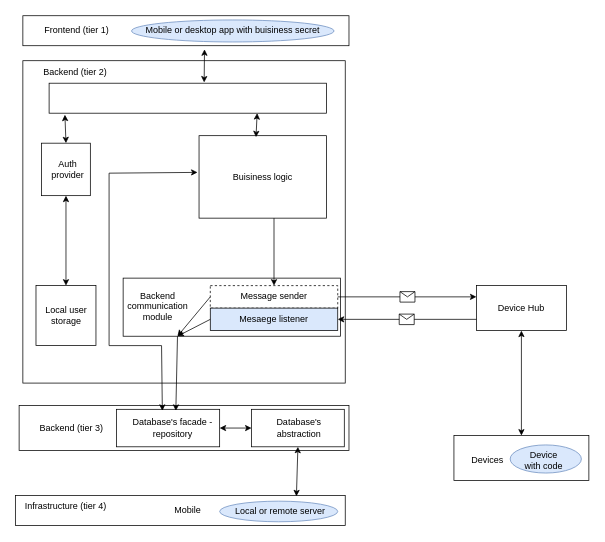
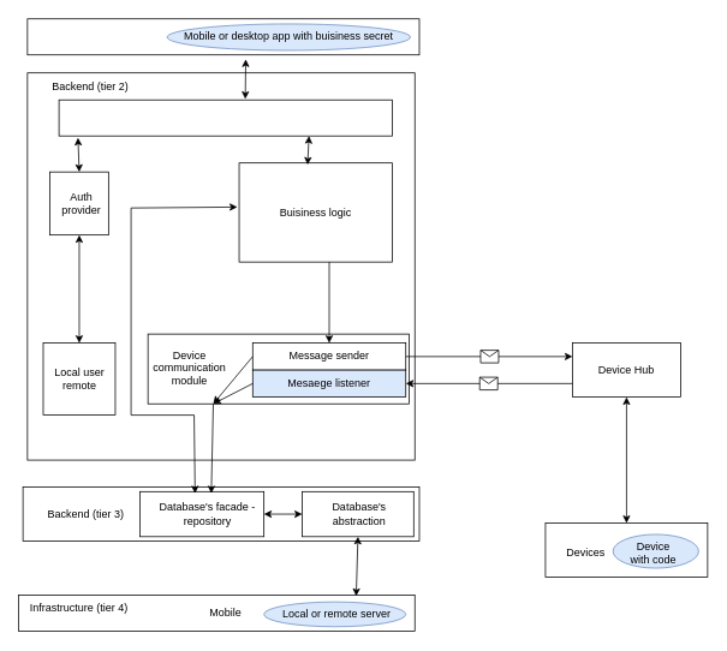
  <mxCell id="0" />
  <mxCell id="1" parent="0" />
  <mxCell id="2" value="" style="rounded=0;whiteSpace=wrap;html=1;" vertex="1" parent="1"><mxGeometry x="25" y="540" width="440" height="60" as="geometry" /></mxCell>
  <mxCell id="3" value="" style="whiteSpace=wrap;html=1;aspect=fixed;" parent="1" vertex="1"><mxGeometry x="30" y="80" width="430" height="430" as="geometry" /></mxCell>
  <mxCell id="4" value="" style="rounded=0;whiteSpace=wrap;html=1;" parent="1" vertex="1"><mxGeometry x="30" y="20" width="435" height="40" as="geometry" /></mxCell>
- <mxCell id="5" value="Frontend (tier 1)" style="text;html=1;strokeColor=none;fillColor=none;align=center;verticalAlign=middle;whiteSpace=wrap;rounded=0;" parent="1" vertex="1"><mxGeometry x="32.5" y="25" width="137.5" height="30" as="geometry" /></mxCell>
  <mxCell id="6" value="&lt;div&gt;Backend (tier 2)&lt;/div&gt;" style="text;html=1;strokeColor=none;fillColor=none;align=center;verticalAlign=middle;whiteSpace=wrap;rounded=0;" parent="1" vertex="1"><mxGeometry x="30" y="80" width="140" height="30" as="geometry" /></mxCell>
  <mxCell id="7" value="" style="rounded=0;whiteSpace=wrap;html=1;" parent="1" vertex="1"><mxGeometry x="65" y="110" width="370" height="40" as="geometry" /></mxCell>
  <mxCell id="8" value="" style="rounded=0;whiteSpace=wrap;html=1;" parent="1" vertex="1"><mxGeometry x="20" y="660" width="440" height="40" as="geometry" /></mxCell>
  <mxCell id="9" value="Mobile " style="text;html=1;strokeColor=none;fillColor=none;align=center;verticalAlign=middle;whiteSpace=wrap;rounded=0;" parent="1" vertex="1"><mxGeometry x="140" y="665" width="220" height="30" as="geometry" /></mxCell>
  <mxCell id="10" value="" style="rounded=0;whiteSpace=wrap;html=1;" parent="1" vertex="1"><mxGeometry x="335" y="545" width="123.75" height="50" as="geometry" /></mxCell>
  <mxCell id="11" value="Database's  abstraction" style="text;html=1;strokeColor=none;fillColor=none;align=center;verticalAlign=middle;whiteSpace=wrap;rounded=0;" parent="1" vertex="1"><mxGeometry x="356" y="555" width="85" height="30" as="geometry" /></mxCell>
  <mxCell id="12" value="" style="rounded=0;whiteSpace=wrap;html=1;" parent="1" vertex="1"><mxGeometry x="155" y="545" width="137.5" height="50" as="geometry" /></mxCell>
  <mxCell id="13" value="Database's facade - repository" style="text;html=1;strokeColor=none;fillColor=none;align=center;verticalAlign=middle;whiteSpace=wrap;rounded=0;" parent="1" vertex="1"><mxGeometry x="175" y="555" width="110" height="30" as="geometry" /></mxCell>
  <mxCell id="14" value="" style="endArrow=classic;startArrow=classic;html=1;rounded=0;entryX=0;entryY=0.5;entryDx=0;entryDy=0;exitX=1;exitY=0.5;exitDx=0;exitDy=0;" parent="1" source="12" target="10" edge="1"><mxGeometry width="50" height="50" relative="1" as="geometry"><mxPoint x="375" y="370" as="sourcePoint" /><mxPoint x="425" y="320" as="targetPoint" /></mxGeometry></mxCell>
  <mxCell id="15" value="" style="endArrow=classic;startArrow=classic;html=1;rounded=0;entryX=0.5;entryY=1;entryDx=0;entryDy=0;exitX=0.852;exitY=0.025;exitDx=0;exitDy=0;exitPerimeter=0;" parent="1" source="8" target="10" edge="1"><mxGeometry width="50" height="50" relative="1" as="geometry"><mxPoint x="375" y="370" as="sourcePoint" /><mxPoint x="425" y="320" as="targetPoint" /></mxGeometry></mxCell>
  <mxCell id="16" value="" style="endArrow=classic;startArrow=classic;html=1;rounded=0;entryX=-0.012;entryY=0.445;entryDx=0;entryDy=0;entryPerimeter=0;exitX=0.444;exitY=0.04;exitDx=0;exitDy=0;exitPerimeter=0;" parent="1" source="12" target="43" edge="1"><mxGeometry width="50" height="50" relative="1" as="geometry"><mxPoint x="375" y="370" as="sourcePoint" /><mxPoint x="425" y="320" as="targetPoint" /><Array as="points"><mxPoint x="215" y="460" /><mxPoint x="145" y="460" /><mxPoint x="145" y="230" /></Array></mxGeometry></mxCell>
  <mxCell id="17" value="" style="rounded=0;whiteSpace=wrap;html=1;" parent="1" vertex="1"><mxGeometry x="605" y="580" width="180" height="60" as="geometry" /></mxCell>
  <mxCell id="18" value="Devices" style="text;html=1;strokeColor=none;fillColor=none;align=center;verticalAlign=middle;whiteSpace=wrap;rounded=0;" parent="1" vertex="1"><mxGeometry x="620" y="597.5" width="60" height="30" as="geometry" /></mxCell>
  <mxCell id="19" value="" style="rounded=0;whiteSpace=wrap;html=1;" parent="1" vertex="1"><mxGeometry x="163.75" y="370" width="290" height="77.5" as="geometry" /></mxCell>
- <mxCell id="20" value="Backend communication module" style="text;html=1;strokeColor=none;fillColor=none;align=center;verticalAlign=middle;whiteSpace=wrap;rounded=0;" parent="1" vertex="1"><mxGeometry x="175" y="367.5" width="70" height="80" as="geometry" /></mxCell>
+ <mxCell id="20" value="Device communication module" style="text;html=1;strokeColor=none;fillColor=none;align=center;verticalAlign=middle;whiteSpace=wrap;rounded=0;" parent="1" vertex="1"><mxGeometry x="175" y="367.5" width="70" height="80" as="geometry" /></mxCell>
  <mxCell id="21" value="" style="endArrow=classic;startArrow=classic;html=1;rounded=0;entryX=0.557;entryY=1.121;entryDx=0;entryDy=0;exitX=0.559;exitY=-0.025;exitDx=0;exitDy=0;exitPerimeter=0;entryPerimeter=0;" parent="1" source="7" target="4" edge="1"><mxGeometry width="50" height="50" relative="1" as="geometry"><mxPoint x="375" y="110" as="sourcePoint" /><mxPoint x="425" y="60" as="targetPoint" /></mxGeometry></mxCell>
  <mxCell id="22" value="" style="endArrow=classic;html=1;rounded=0;exitX=0.25;exitY=1;exitDx=0;exitDy=0;entryX=0.575;entryY=0.04;entryDx=0;entryDy=0;entryPerimeter=0;" parent="1" source="19" target="12" edge="1"><mxGeometry width="50" height="50" relative="1" as="geometry"><mxPoint x="375" y="320" as="sourcePoint" /><mxPoint x="425" y="270" as="targetPoint" /><Array as="points" /></mxGeometry></mxCell>
  <mxCell id="23" value="" style="ellipse;whiteSpace=wrap;html=1;fillColor=#dae8fc;strokeColor=#6c8ebf;" parent="1" vertex="1"><mxGeometry x="680" y="592.5" width="95" height="37.5" as="geometry" /></mxCell>
  <mxCell id="24" value="Device with code" style="text;html=1;strokeColor=none;fillColor=none;align=center;verticalAlign=middle;whiteSpace=wrap;rounded=0;" parent="1" vertex="1"><mxGeometry x="695" y="597.5" width="60" height="30" as="geometry" /></mxCell>
  <mxCell id="25" value="" style="ellipse;whiteSpace=wrap;html=1;fillColor=#dae8fc;strokeColor=#6c8ebf;" parent="1" vertex="1"><mxGeometry x="292.5" y="667.5" width="157.5" height="27.5" as="geometry" /></mxCell>
  <mxCell id="26" value="Local or remote server" style="text;html=1;strokeColor=none;fillColor=none;align=center;verticalAlign=middle;whiteSpace=wrap;rounded=0;" parent="1" vertex="1"><mxGeometry x="292.5" y="666.25" width="161.25" height="30" as="geometry" /></mxCell>
  <mxCell id="27" value="" style="rounded=0;whiteSpace=wrap;html=1;" parent="1" vertex="1"><mxGeometry x="55" y="190" width="65" height="70" as="geometry" /></mxCell>
  <mxCell id="28" value="Auth provider" style="text;html=1;strokeColor=none;fillColor=none;align=center;verticalAlign=middle;whiteSpace=wrap;rounded=0;" parent="1" vertex="1"><mxGeometry x="60" y="210" width="60" height="30" as="geometry" /></mxCell>
  <mxCell id="29" value="" style="endArrow=classic;startArrow=classic;html=1;rounded=0;entryX=0.057;entryY=1.05;entryDx=0;entryDy=0;entryPerimeter=0;exitX=0.5;exitY=0;exitDx=0;exitDy=0;" parent="1" source="27" target="7" edge="1"><mxGeometry width="50" height="50" relative="1" as="geometry"><mxPoint x="375" y="350" as="sourcePoint" /><mxPoint x="425" y="300" as="targetPoint" /></mxGeometry></mxCell>
  <mxCell id="30" value="" style="endArrow=classic;startArrow=classic;html=1;rounded=0;entryX=0.5;entryY=1;entryDx=0;entryDy=0;exitX=0.5;exitY=0;exitDx=0;exitDy=0;" parent="1" source="46" target="27" edge="1"><mxGeometry width="50" height="50" relative="1" as="geometry"><mxPoint x="375" y="350" as="sourcePoint" /><mxPoint x="425" y="300" as="targetPoint" /><Array as="points" /></mxGeometry></mxCell>
  <mxCell id="31" value="Backend (tier 3)" style="text;html=1;strokeColor=none;fillColor=none;align=center;verticalAlign=middle;whiteSpace=wrap;rounded=0;" vertex="1" parent="1"><mxGeometry x="40" y="555" width="110" height="30" as="geometry" /></mxCell>
  <mxCell id="32" value="Infrastructure (tier 4)" style="text;html=1;strokeColor=none;fillColor=none;align=center;verticalAlign=middle;whiteSpace=wrap;rounded=0;" vertex="1" parent="1"><mxGeometry x="25" y="660" width="125" height="30" as="geometry" /></mxCell>
  <mxCell id="33" value="" style="rounded=0;whiteSpace=wrap;html=1;" vertex="1" parent="1"><mxGeometry x="635" y="380" width="120" height="60" as="geometry" /></mxCell>
  <mxCell id="34" value="Device Hub" style="text;html=1;strokeColor=none;fillColor=none;align=center;verticalAlign=middle;whiteSpace=wrap;rounded=0;" vertex="1" parent="1"><mxGeometry x="645" y="395" width="100" height="30" as="geometry" /></mxCell>
  <mxCell id="35" value="" style="endArrow=classic;startArrow=classic;html=1;rounded=0;entryX=0.5;entryY=1;entryDx=0;entryDy=0;exitX=0.5;exitY=0;exitDx=0;exitDy=0;" edge="1" parent="1" source="17" target="33"><mxGeometry width="50" height="50" relative="1" as="geometry"><mxPoint x="375" y="580" as="sourcePoint" /><mxPoint x="425" y="530" as="targetPoint" /></mxGeometry></mxCell>
- <mxCell id="36" value="Message sender" style="rounded=0;whiteSpace=wrap;html=1;dashed=1;" vertex="1" parent="1"><mxGeometry x="280" y="380" width="170" height="30" as="geometry" /></mxCell>
+ <mxCell id="36" value="Message sender" style="rounded=0;whiteSpace=wrap;html=1;" vertex="1" parent="1"><mxGeometry x="280" y="380" width="170" height="30" as="geometry" /></mxCell>
  <mxCell id="37" value="Mesaege listener" style="rounded=0;whiteSpace=wrap;html=1;fillColor=#dae8fc;" vertex="1" parent="1"><mxGeometry x="280" y="410" width="170" height="30" as="geometry" /></mxCell>
  <mxCell id="38" value="" style="endArrow=classic;html=1;rounded=0;entryX=0;entryY=0.25;entryDx=0;entryDy=0;exitX=1;exitY=0.5;exitDx=0;exitDy=0;" edge="1" parent="1" source="36" target="33"><mxGeometry relative="1" as="geometry"><mxPoint x="345" y="390" as="sourcePoint" /><mxPoint x="445" y="390" as="targetPoint" /></mxGeometry></mxCell>
  <mxCell id="39" value="" style="shape=message;html=1;outlineConnect=0;" vertex="1" parent="38"><mxGeometry width="20" height="14" relative="1" as="geometry"><mxPoint x="-10" y="-7" as="offset" /></mxGeometry></mxCell>
  <mxCell id="40" value="" style="endArrow=classic;html=1;rounded=0;entryX=1;entryY=0.5;entryDx=0;entryDy=0;exitX=0;exitY=0.75;exitDx=0;exitDy=0;" edge="1" parent="1" source="33" target="37"><mxGeometry relative="1" as="geometry"><mxPoint x="345" y="390" as="sourcePoint" /><mxPoint x="445" y="390" as="targetPoint" /></mxGeometry></mxCell>
  <mxCell id="41" value="" style="shape=message;html=1;outlineConnect=0;" vertex="1" parent="40"><mxGeometry width="20" height="14" relative="1" as="geometry"><mxPoint x="-10" y="-7" as="offset" /></mxGeometry></mxCell>
- <mxCell id="42" value="Mobile or desktop app with buisiness secret" style="ellipse;whiteSpace=wrap;html=1;fillColor=#dae8fc;strokeColor=#6c8ebf;" vertex="1" parent="1"><mxGeometry x="175" y="25.62" width="270" height="29.38" as="geometry" /></mxCell>
+ <mxCell id="42" value="Mobile or desktop app with buisiness secret" style="ellipse;whiteSpace=wrap;html=1;fillColor=#dae8fc;strokeColor=#6c8ebf;" vertex="1" parent="1"><mxGeometry x="185" y="25.62" width="270" height="29.38" as="geometry" /></mxCell>
  <mxCell id="43" value="Buisiness logic" style="rounded=0;whiteSpace=wrap;html=1;" vertex="1" parent="1"><mxGeometry x="265" y="180" width="170" height="110" as="geometry" /></mxCell>
  <mxCell id="44" value="" style="endArrow=classic;startArrow=classic;html=1;rounded=0;entryX=0.75;entryY=1;entryDx=0;entryDy=0;exitX=0.447;exitY=0.018;exitDx=0;exitDy=0;exitPerimeter=0;" edge="1" parent="1" source="43" target="7"><mxGeometry width="50" height="50" relative="1" as="geometry"><mxPoint x="275" y="400" as="sourcePoint" /><mxPoint x="325" y="350" as="targetPoint" /></mxGeometry></mxCell>
  <mxCell id="45" value="" style="endArrow=classic;html=1;rounded=0;entryX=0.5;entryY=0;entryDx=0;entryDy=0;" edge="1" parent="1" target="36"><mxGeometry width="50" height="50" relative="1" as="geometry"><mxPoint x="365" y="290" as="sourcePoint" /><mxPoint x="325" y="350" as="targetPoint" /></mxGeometry></mxCell>
- <mxCell id="46" value="Local user storage" style="rounded=0;whiteSpace=wrap;html=1;" vertex="1" parent="1"><mxGeometry x="47.5" y="380" width="80" height="80" as="geometry" /></mxCell>
+ <mxCell id="46" value="Local user remote" style="rounded=0;whiteSpace=wrap;html=1;" vertex="1" parent="1"><mxGeometry x="47.5" y="380" width="80" height="80" as="geometry" /></mxCell>
  <mxCell id="47" value="" style="endArrow=classic;html=1;rounded=0;entryX=0.25;entryY=1;entryDx=0;entryDy=0;exitX=0;exitY=0.5;exitDx=0;exitDy=0;" edge="1" parent="1" source="36" target="19"><mxGeometry width="50" height="50" relative="1" as="geometry"><mxPoint x="165" y="430" as="sourcePoint" /><mxPoint x="215" y="380" as="targetPoint" /></mxGeometry></mxCell>
  <mxCell id="48" value="" style="endArrow=classic;html=1;rounded=0;entryX=0.25;entryY=1;entryDx=0;entryDy=0;exitX=0;exitY=0.5;exitDx=0;exitDy=0;" edge="1" parent="1" source="37" target="19"><mxGeometry width="50" height="50" relative="1" as="geometry"><mxPoint x="165" y="430" as="sourcePoint" /><mxPoint x="215" y="380" as="targetPoint" /></mxGeometry></mxCell>
